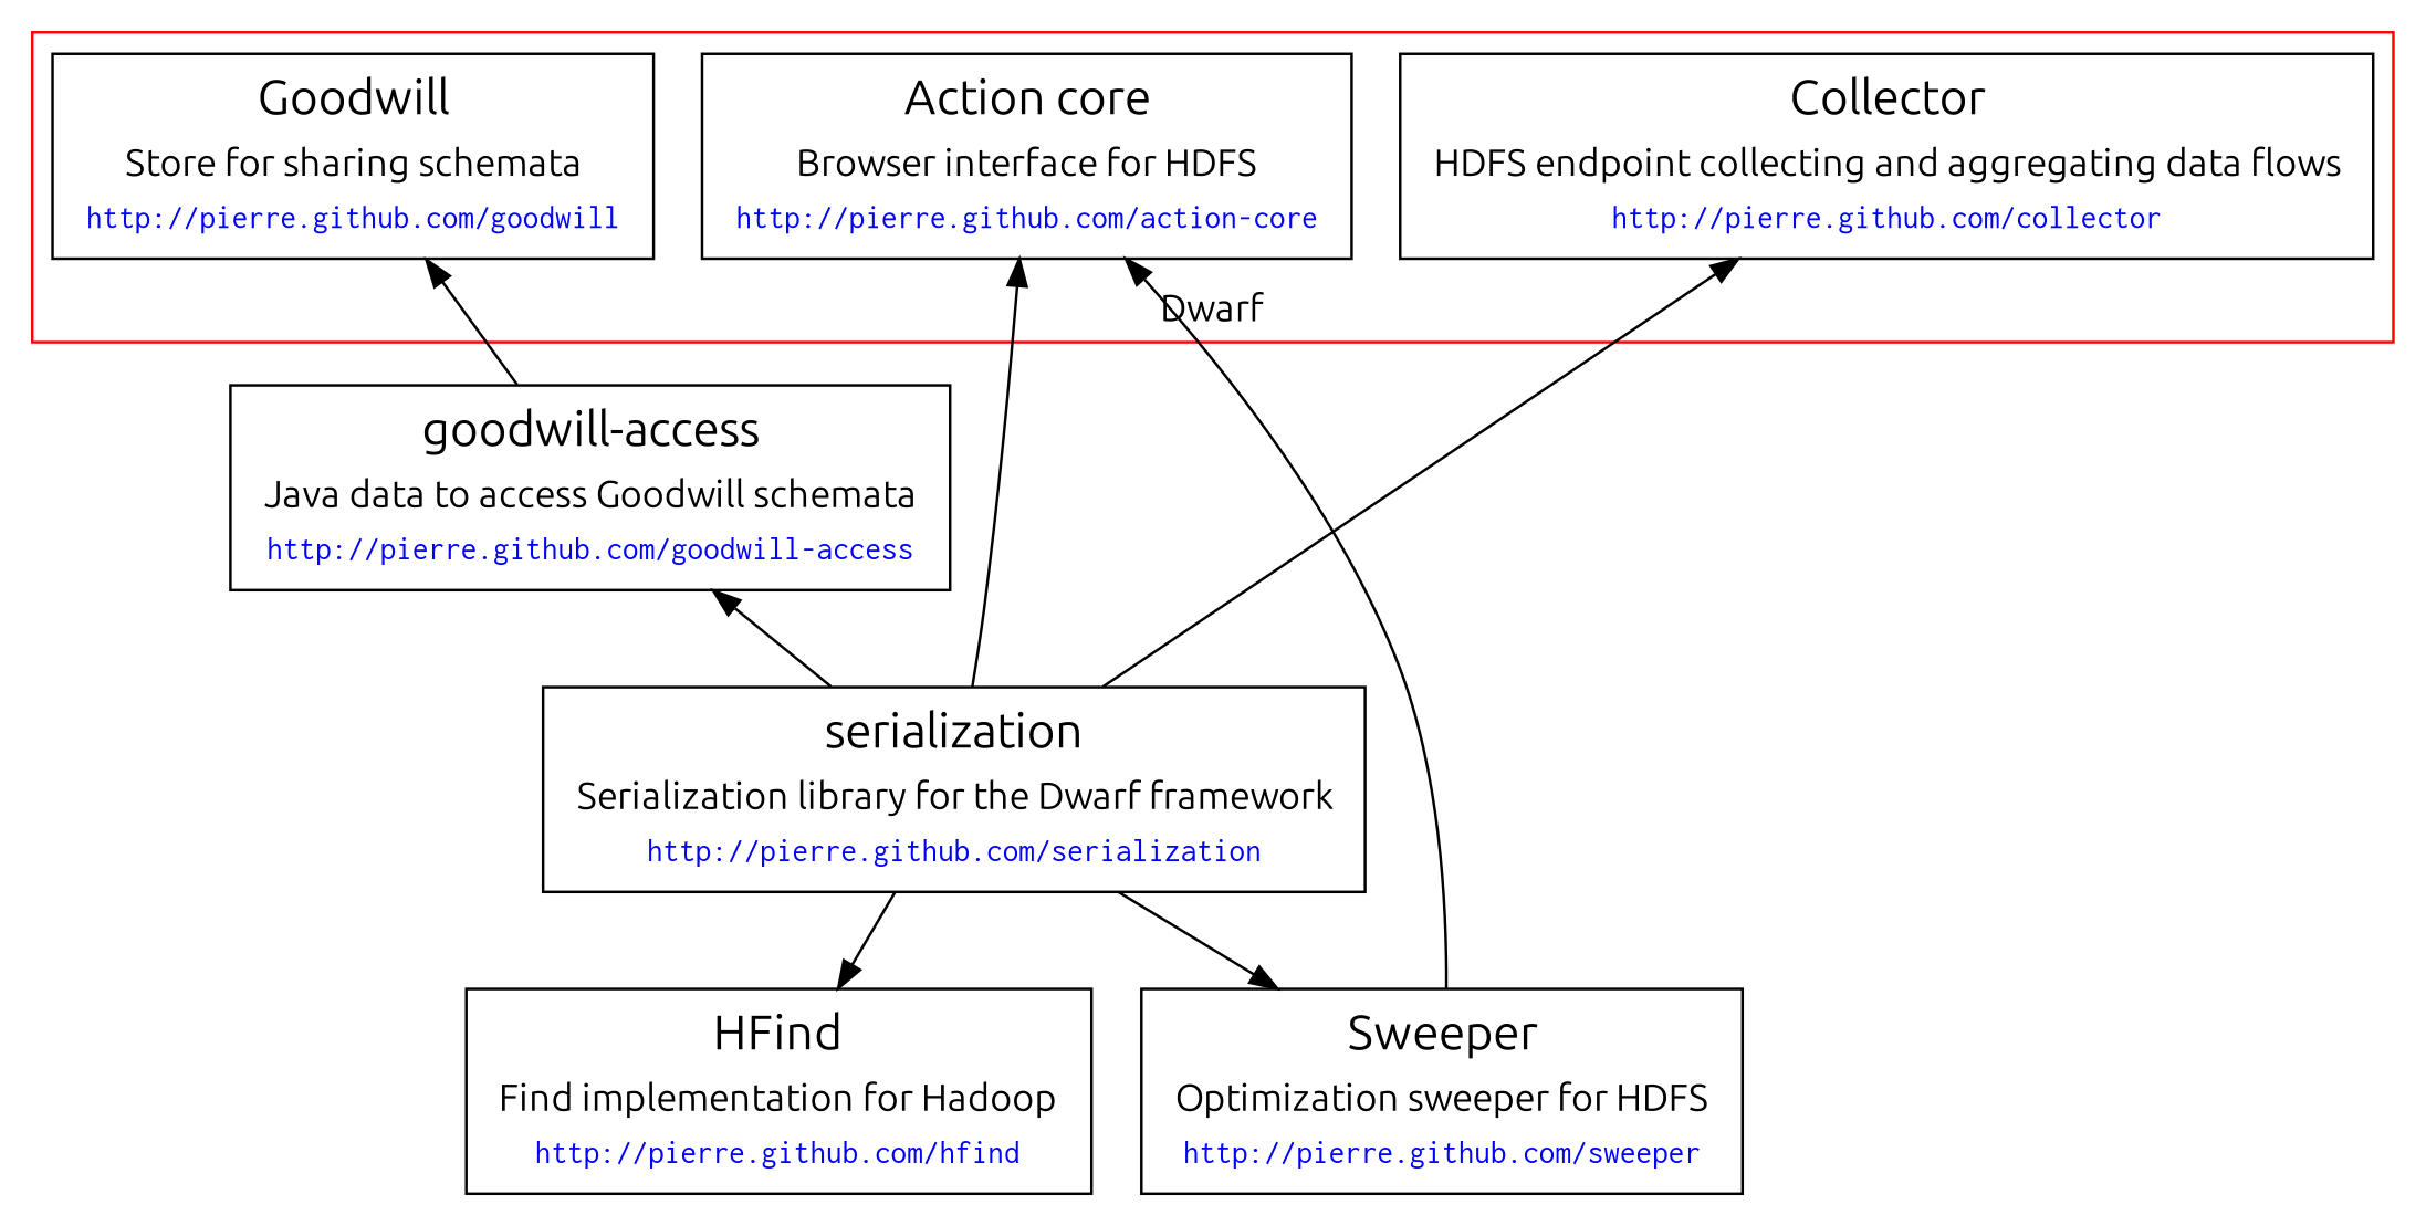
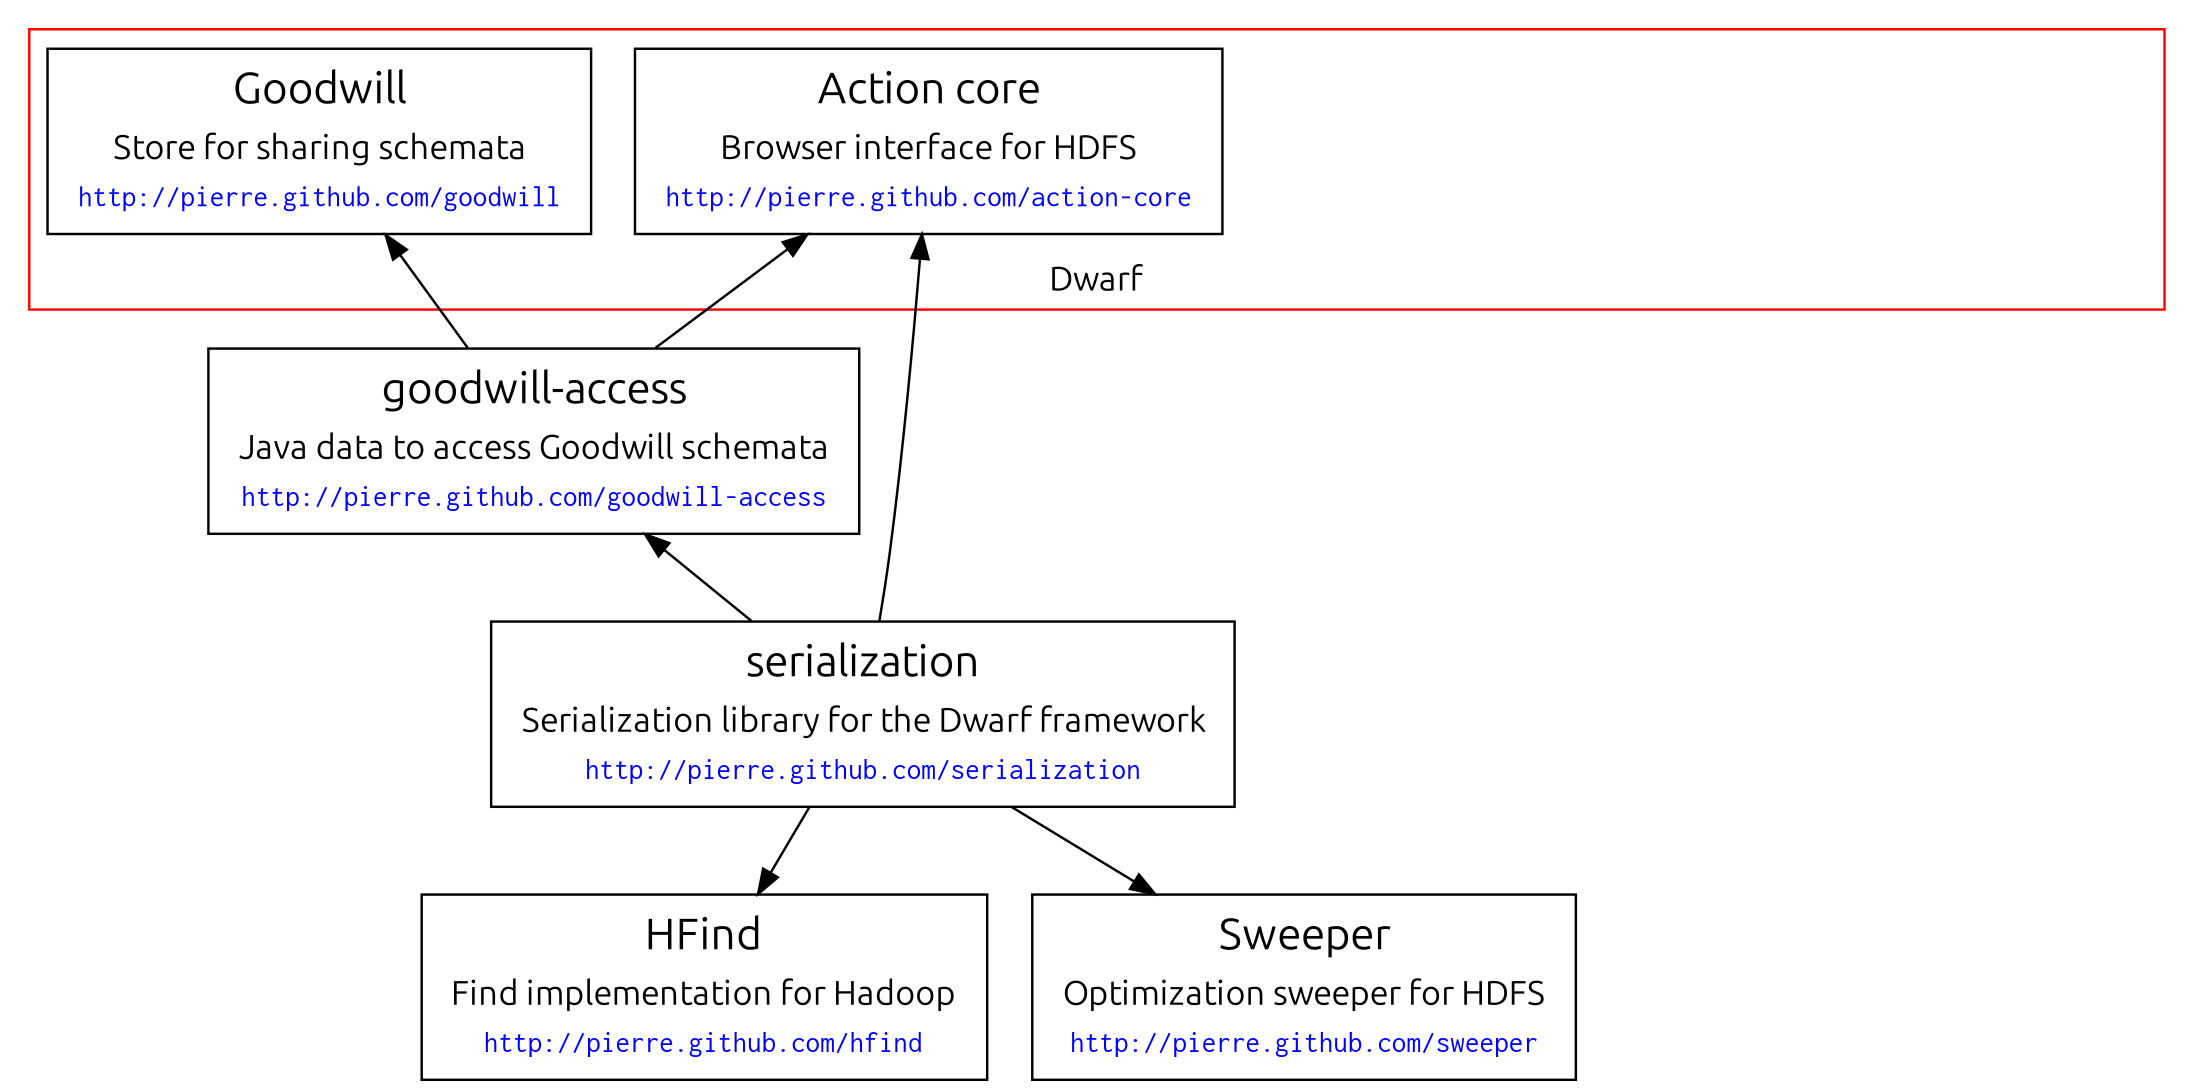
  digraph {
    fontname=Ubuntu
    rankdir=BT
    root=serialization
    node [fontname=Ubuntu shape=box]
    edge [fontname=Ubuntu]
    n1 [label=<<TABLE BORDER="0">                <TR><TD><FONT POINT-SIZE="18">HFind</FONT></TD></TR>                <TR><TD>Find implementation for Hadoop</TD></TR>                <TR><TD HREF="http://pierre.github.com/hfind"><FONT POINT-SIZE="12" FACE="Courier" COLOR="blue">http://pierre.github.com/hfind</FONT></TD></TR>               </TABLE>>]
    n2 [label=<<TABLE BORDER="0">                <TR><TD><FONT POINT-SIZE="18">Sweeper</FONT></TD></TR>                <TR><TD>Optimization sweeper for HDFS</TD></TR>                <TR><TD HREF="http://pierre.github.com/sweeper"><FONT POINT-SIZE="12" FACE="Courier" COLOR="blue">http://pierre.github.com/sweeper</FONT></TD></TR>               </TABLE>>]
    n3 [label=<<TABLE BORDER="0">                 <TR><TD><FONT POINT-SIZE="18">goodwill-access</FONT></TD></TR>                 <TR><TD>Java data to access Goodwill schemata</TD></TR>                 <TR><TD HREF="http://pierre.github.com/goodwill-access"><FONT POINT-SIZE="12" FACE="Courier" COLOR="blue">http://pierre.github.com/goodwill-access</FONT></TD></TR>                </TABLE>>]
    n4 [label=<<TABLE BORDER="0">                 <TR><TD><FONT POINT-SIZE="18">Goodwill</FONT></TD></TR>                 <TR><TD>Store for sharing schemata</TD></TR>                 <TR><TD HREF="http://pierre.github.com/goodwill"><FONT POINT-SIZE="12" FACE="Courier" COLOR="blue">http://pierre.github.com/goodwill</FONT></TD></TR>                </TABLE>>]
    n5 [label=<<TABLE BORDER="0">                <TR><TD><FONT POINT-SIZE="18">Action core</FONT></TD></TR>                <TR><TD>Browser interface for HDFS</TD></TR>                <TR><TD HREF="http://pierre.github.com/action-core"><FONT POINT-SIZE="12" FACE="Courier" COLOR="blue">http://pierre.github.com/action-core</FONT></TD></TR>               </TABLE>>]
-   n6 [label=<<TABLE BORDER="0">               <TR><TD><FONT POINT-SIZE="18">Collector</FONT></TD></TR>               <TR><TD>HDFS endpoint collecting and aggregating data flows</TD></TR>               <TR><TD HREF="http://pierre.github.com/collector"><FONT POINT-SIZE="12" FACE="Courier" COLOR="blue">http://pierre.github.com/collector</FONT></TD></TR>              </TABLE>>]
    n7 [label=<<TABLE BORDER="0">                 <TR><TD><FONT POINT-SIZE="18">serialization</FONT></TD></TR>                 <TR><TD>Serialization library for the Dwarf framework</TD></TR>                 <TR><TD HREF="http://pierre.github.com/serialization"><FONT POINT-SIZE="12" FACE="Courier" COLOR="blue">http://pierre.github.com/serialization</FONT></TD></TR>                </TABLE>>]
    subgraph sub_1 {
      rank=min
      n1
      n2
    }
    subgraph cluster_2 {
      color=white
      n3
    }
    subgraph cluster_3 {
      color=red
      label=Dwarf
      n4
      n5
-     n6
    }
    subgraph cluster_4 {
      color=blue
      label=Utilities
    }
    subgraph cluster_5 {
      color=white
      n7
    }
    n3 -> n4
-   n2 -> n5
+   n3 -> n5
    n7 -> n1
    n7 -> n2
    n7 -> n3
    n7 -> n5
-   n7 -> n6
  }
